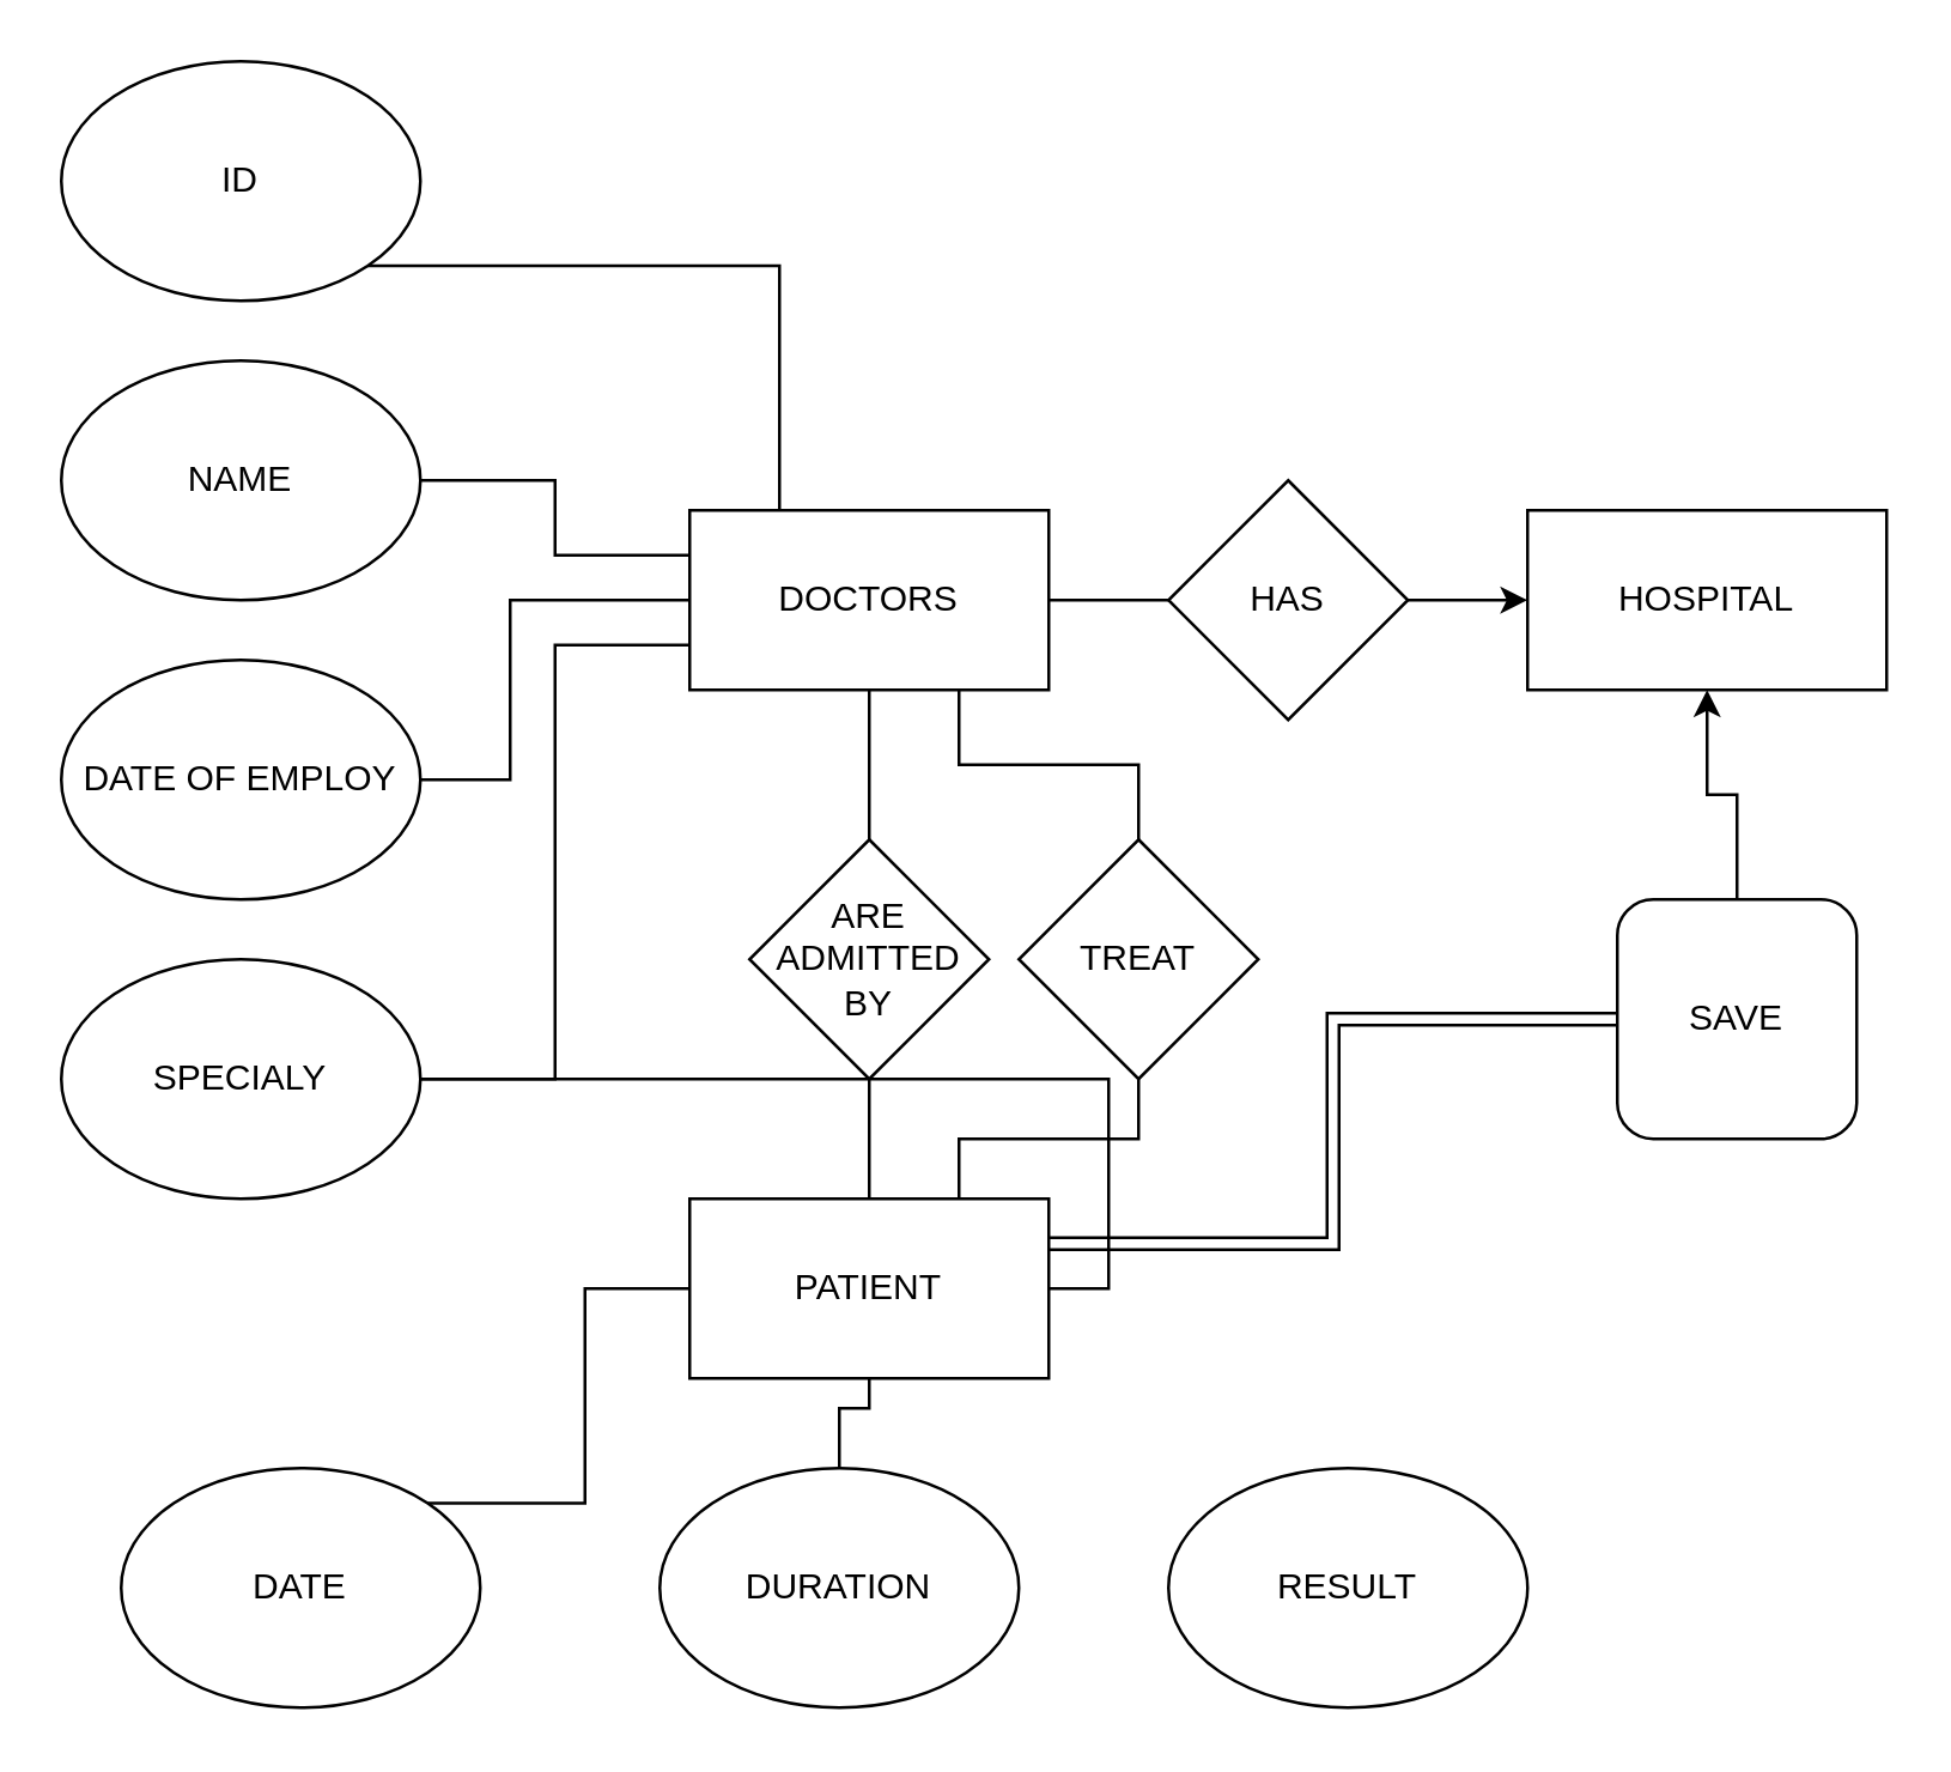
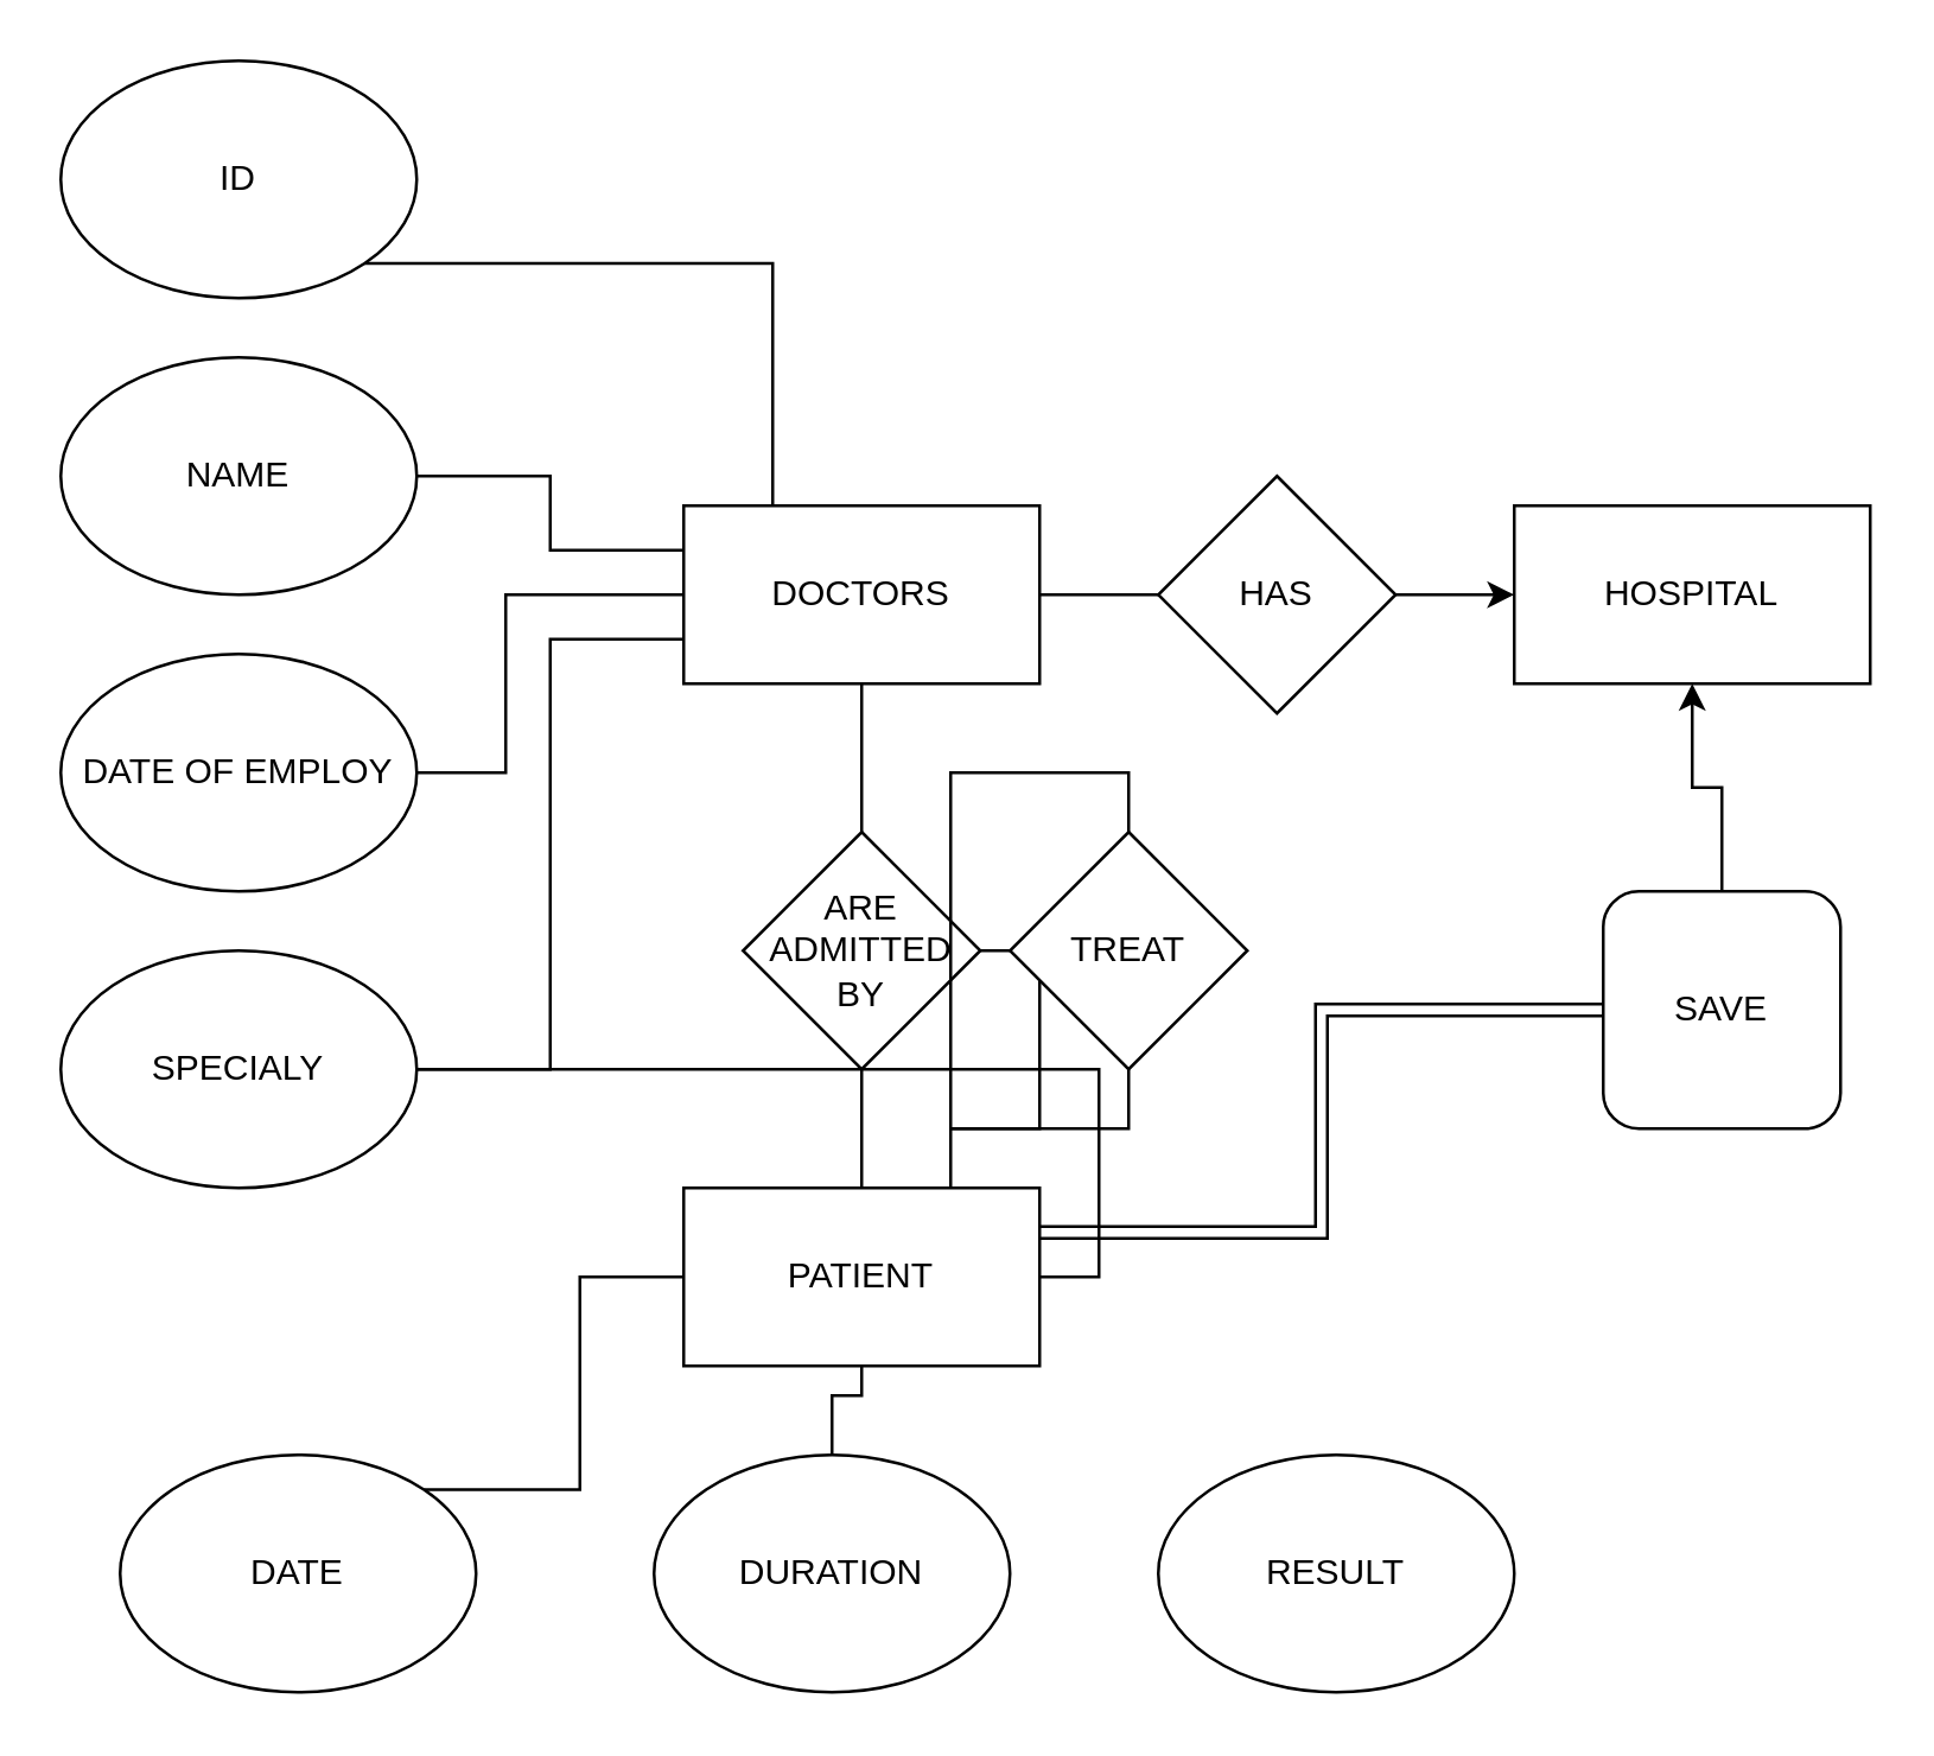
  <mxCell id="0" />
  <mxCell id="1" parent="0" />
  <mxCell id="2" value="" style="edgeStyle=orthogonalEdgeStyle;rounded=0;orthogonalLoop=1;jettySize=auto;html=1;" edge="1" parent="1" source="3" target="6"><mxGeometry relative="1" as="geometry" /></mxCell>
  <mxCell id="3" value="HAS" style="rhombus;whiteSpace=wrap;html=1;" vertex="1" parent="1"><mxGeometry x="390" y="160" width="80" height="80" as="geometry" /></mxCell>
  <mxCell id="4" value="" style="edgeStyle=orthogonalEdgeStyle;rounded=0;orthogonalLoop=1;jettySize=auto;html=1;endArrow=none;endFill=0;" edge="1" parent="1" source="5" target="3"><mxGeometry relative="1" as="geometry" /></mxCell>
  <mxCell id="5" value="DOCTORS" style="rounded=0;whiteSpace=wrap;html=1;" vertex="1" parent="1"><mxGeometry x="230" y="170" width="120" height="60" as="geometry" /></mxCell>
  <mxCell id="6" value="HOSPITAL" style="rounded=0;whiteSpace=wrap;html=1;" vertex="1" parent="1"><mxGeometry x="510" y="170" width="120" height="60" as="geometry" /></mxCell>
  <mxCell id="7" style="edgeStyle=orthogonalEdgeStyle;rounded=0;orthogonalLoop=1;jettySize=auto;html=1;exitX=1;exitY=0.5;exitDx=0;exitDy=0;endArrow=none;endFill=0;" edge="1" parent="1" source="8" target="19"><mxGeometry relative="1" as="geometry" /></mxCell>
  <mxCell id="8" value="PATIENT" style="rounded=0;whiteSpace=wrap;html=1;" vertex="1" parent="1"><mxGeometry x="230" y="400" width="120" height="60" as="geometry" /></mxCell>
  <mxCell id="9" value="" style="edgeStyle=orthogonalEdgeStyle;rounded=0;orthogonalLoop=1;jettySize=auto;html=1;endArrow=none;endFill=0;" edge="1" parent="1" source="11" target="5"><mxGeometry relative="1" as="geometry" /></mxCell>
  <mxCell id="10" style="edgeStyle=orthogonalEdgeStyle;rounded=0;orthogonalLoop=1;jettySize=auto;html=1;exitX=0.5;exitY=1;exitDx=0;exitDy=0;entryX=0.5;entryY=0;entryDx=0;entryDy=0;endArrow=none;endFill=0;" edge="1" parent="1" source="11" target="8"><mxGeometry relative="1" as="geometry" /></mxCell>
  <mxCell id="11" value="ARE ADMITTED BY" style="rhombus;whiteSpace=wrap;html=1;" vertex="1" parent="1"><mxGeometry x="250" y="280" width="80" height="80" as="geometry" /></mxCell>
  <mxCell id="12" style="edgeStyle=orthogonalEdgeStyle;rounded=0;orthogonalLoop=1;jettySize=auto;html=1;exitX=1;exitY=0.5;exitDx=0;exitDy=0;entryX=0;entryY=0.5;entryDx=0;entryDy=0;endArrow=none;endFill=0;" edge="1" parent="1" source="13" target="5"><mxGeometry relative="1" as="geometry"><Array as="points"><mxPoint x="170" y="260" /><mxPoint x="170" y="200" /></Array></mxGeometry></mxCell>
  <mxCell id="13" value="DATE OF EMPLOY" style="ellipse;whiteSpace=wrap;html=1;" vertex="1" parent="1"><mxGeometry x="20" y="220" width="120" height="80" as="geometry" /></mxCell>
  <mxCell id="14" style="edgeStyle=orthogonalEdgeStyle;rounded=0;orthogonalLoop=1;jettySize=auto;html=1;exitX=1;exitY=0.5;exitDx=0;exitDy=0;entryX=0;entryY=0.25;entryDx=0;entryDy=0;endArrow=none;endFill=0;" edge="1" parent="1" source="15" target="5"><mxGeometry relative="1" as="geometry" /></mxCell>
  <mxCell id="15" value="NAME" style="ellipse;whiteSpace=wrap;html=1;" vertex="1" parent="1"><mxGeometry x="20" y="120" width="120" height="80" as="geometry" /></mxCell>
  <mxCell id="16" style="edgeStyle=orthogonalEdgeStyle;rounded=0;orthogonalLoop=1;jettySize=auto;html=1;exitX=1;exitY=1;exitDx=0;exitDy=0;entryX=0.25;entryY=0;entryDx=0;entryDy=0;endArrow=none;endFill=0;" edge="1" parent="1" source="17" target="5"><mxGeometry relative="1" as="geometry" /></mxCell>
  <mxCell id="17" value="ID" style="ellipse;whiteSpace=wrap;html=1;" vertex="1" parent="1"><mxGeometry x="20" y="20" width="120" height="80" as="geometry" /></mxCell>
  <mxCell id="18" style="edgeStyle=orthogonalEdgeStyle;rounded=0;orthogonalLoop=1;jettySize=auto;html=1;exitX=1;exitY=0.5;exitDx=0;exitDy=0;entryX=0;entryY=0.75;entryDx=0;entryDy=0;endArrow=none;endFill=0;" edge="1" parent="1" source="19" target="5"><mxGeometry relative="1" as="geometry" /></mxCell>
  <mxCell id="19" value="SPECIALY" style="ellipse;whiteSpace=wrap;html=1;" vertex="1" parent="1"><mxGeometry x="20" y="320" width="120" height="80" as="geometry" /></mxCell>
  <mxCell id="20" style="edgeStyle=orthogonalEdgeStyle;rounded=0;orthogonalLoop=1;jettySize=auto;html=1;exitX=1;exitY=0;exitDx=0;exitDy=0;entryX=0;entryY=0.5;entryDx=0;entryDy=0;endArrow=none;endFill=0;" edge="1" parent="1" source="21" target="8"><mxGeometry relative="1" as="geometry" /></mxCell>
  <mxCell id="21" value="DATE" style="ellipse;whiteSpace=wrap;html=1;" vertex="1" parent="1"><mxGeometry x="40" y="490" width="120" height="80" as="geometry" /></mxCell>
  <mxCell id="22" value="" style="edgeStyle=orthogonalEdgeStyle;rounded=0;orthogonalLoop=1;jettySize=auto;html=1;endArrow=none;endFill=0;" edge="1" parent="1" source="23" target="8"><mxGeometry relative="1" as="geometry" /></mxCell>
  <mxCell id="23" value="DURATION" style="ellipse;whiteSpace=wrap;html=1;" vertex="1" parent="1"><mxGeometry x="220" y="490" width="120" height="80" as="geometry" /></mxCell>
  <mxCell id="24" value="RESULT" style="ellipse;whiteSpace=wrap;html=1;" vertex="1" parent="1"><mxGeometry x="390" y="490" width="120" height="80" as="geometry" /></mxCell>
  <mxCell id="25" style="edgeStyle=orthogonalEdgeStyle;rounded=0;orthogonalLoop=1;jettySize=auto;html=1;exitX=0;exitY=0.5;exitDx=0;exitDy=0;entryX=1;entryY=0.25;entryDx=0;entryDy=0;endArrow=none;endFill=0;shape=link;" edge="1" parent="1" source="27" target="8"><mxGeometry relative="1" as="geometry" /></mxCell>
  <mxCell id="26" value="" style="edgeStyle=orthogonalEdgeStyle;rounded=0;orthogonalLoop=1;jettySize=auto;html=1;" edge="1" parent="1" source="27" target="6"><mxGeometry relative="1" as="geometry" /></mxCell>
  <mxCell id="27" value="SAVE" style="whiteSpace=wrap;html=1;rounded=1;" vertex="1" parent="1"><mxGeometry x="540" y="300" width="80" height="80" as="geometry" /></mxCell>
- <mxCell id="28" style="edgeStyle=orthogonalEdgeStyle;rounded=0;orthogonalLoop=1;jettySize=auto;html=1;exitX=0.5;exitY=0;exitDx=0;exitDy=0;entryX=0.75;entryY=1;entryDx=0;entryDy=0;endArrow=none;endFill=0;" edge="1" parent="1" source="30" target="5"><mxGeometry relative="1" as="geometry" /></mxCell>
+ <mxCell id="28" style="edgeStyle=orthogonalEdgeStyle;rounded=0;orthogonalLoop=1;jettySize=auto;html=1;exitX=0.5;exitY=0;exitDx=0;exitDy=0;endArrow=none;endFill=0;" edge="1" parent="1" source="30" target="11"><mxGeometry relative="1" as="geometry" /></mxCell>
  <mxCell id="29" style="edgeStyle=orthogonalEdgeStyle;rounded=0;orthogonalLoop=1;jettySize=auto;html=1;exitX=0.5;exitY=1;exitDx=0;exitDy=0;entryX=0.75;entryY=0;entryDx=0;entryDy=0;endArrow=none;endFill=0;" edge="1" parent="1" source="30" target="8"><mxGeometry relative="1" as="geometry" /></mxCell>
  <mxCell id="30" value="TREAT" style="rhombus;whiteSpace=wrap;html=1;" vertex="1" parent="1"><mxGeometry x="340" y="280" width="80" height="80" as="geometry" /></mxCell>
